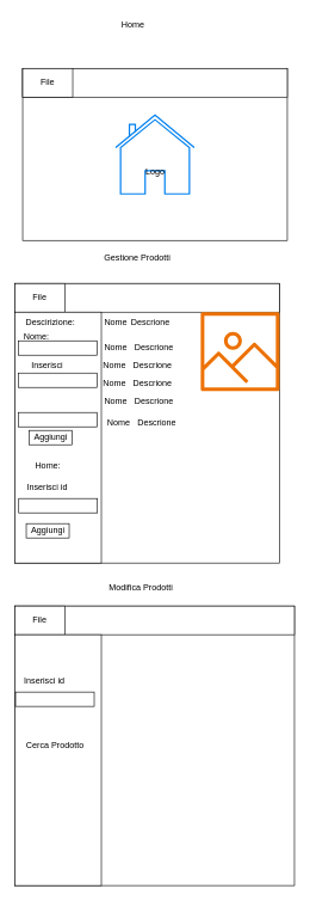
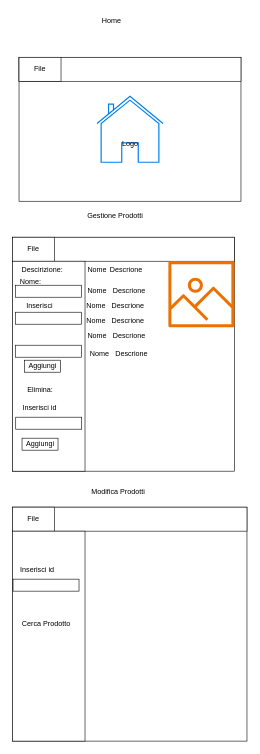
  <mxCell id="0" />
  <mxCell id="1" parent="0" />
  <mxCell id="2" value="" style="rounded=0;whiteSpace=wrap;html=1;" parent="1" vertex="1"><mxGeometry x="31" y="95" width="370" height="240" as="geometry" /></mxCell>
  <mxCell id="3" value="" style="rounded=0;whiteSpace=wrap;html=1;" parent="1" vertex="1"><mxGeometry x="31" y="95" width="370" height="40" as="geometry" /></mxCell>
  <mxCell id="4" value="" style="html=1;verticalLabelPosition=bottom;align=center;labelBackgroundColor=#ffffff;verticalAlign=top;strokeWidth=2;strokeColor=#0080F0;shadow=0;dashed=0;shape=mxgraph.ios7.icons.home;" parent="1" vertex="1"><mxGeometry x="161" y="160" width="110" height="110" as="geometry" /></mxCell>
  <mxCell id="5" value="Logo" style="text;html=1;align=center;verticalAlign=middle;resizable=0;points=[];autosize=1;strokeColor=none;fillColor=none;" parent="1" vertex="1"><mxGeometry x="191" y="225" width="50" height="30" as="geometry" /></mxCell>
  <mxCell id="6" value="File" style="rounded=0;whiteSpace=wrap;html=1;" parent="1" vertex="1"><mxGeometry x="31" y="95" width="70" height="40" as="geometry" /></mxCell>
  <mxCell id="7" value="Home" style="text;html=1;align=center;verticalAlign=middle;resizable=0;points=[];autosize=1;strokeColor=none;fillColor=none;" parent="1" vertex="1"><mxGeometry x="155" y="20" width="60" height="30" as="geometry" /></mxCell>
  <mxCell id="8" value="Gestione Prodotti" style="text;html=1;align=center;verticalAlign=middle;resizable=0;points=[];autosize=1;strokeColor=none;fillColor=none;" parent="1" vertex="1"><mxGeometry x="131" y="345" width="120" height="30" as="geometry" /></mxCell>
  <mxCell id="9" value="" style="rounded=0;whiteSpace=wrap;html=1;" parent="1" vertex="1"><mxGeometry x="20" y="395" width="370" height="390" as="geometry" /></mxCell>
  <mxCell id="10" value="" style="rounded=0;whiteSpace=wrap;html=1;" parent="1" vertex="1"><mxGeometry x="20" y="395" width="370" height="40" as="geometry" /></mxCell>
  <mxCell id="11" value="File" style="rounded=0;whiteSpace=wrap;html=1;" parent="1" vertex="1"><mxGeometry x="20" y="395" width="70" height="40" as="geometry" /></mxCell>
  <mxCell id="12" value="." style="rounded=0;whiteSpace=wrap;html=1;" parent="1" vertex="1"><mxGeometry x="20" y="435" width="121" height="350" as="geometry" /></mxCell>
  <mxCell id="13" value="&lt;div&gt;Descirizione:&lt;/div&gt;" style="text;html=1;align=center;verticalAlign=middle;whiteSpace=wrap;rounded=0;" parent="1" vertex="1"><mxGeometry x="40" y="435" width="60" height="30" as="geometry" /></mxCell>
  <mxCell id="14" value="Descrione&amp;nbsp;" style="text;html=1;align=center;verticalAlign=middle;resizable=0;points=[];autosize=1;strokeColor=none;fillColor=none;" parent="1" vertex="1"><mxGeometry x="171" y="435" width="80" height="30" as="geometry" /></mxCell>
  <mxCell id="15" value="Nome" style="text;html=1;align=center;verticalAlign=middle;resizable=0;points=[];autosize=1;strokeColor=none;fillColor=none;" parent="1" vertex="1"><mxGeometry x="131" y="435" width="60" height="30" as="geometry" /></mxCell>
  <mxCell id="16" value="" style="sketch=0;outlineConnect=0;fontColor=#232F3E;gradientColor=none;fillColor=#ED7100;strokeColor=none;dashed=0;verticalLabelPosition=bottom;verticalAlign=top;align=center;html=1;fontSize=12;fontStyle=0;aspect=fixed;pointerEvents=1;shape=mxgraph.aws4.container_registry_image;" parent="1" vertex="1"><mxGeometry x="280" y="435" width="110" height="110" as="geometry" /></mxCell>
  <mxCell id="17" value="Nome:" style="text;html=1;align=center;verticalAlign=middle;resizable=0;points=[];autosize=1;strokeColor=none;fillColor=none;" parent="1" vertex="1"><mxGeometry x="20" y="455" width="60" height="30" as="geometry" /></mxCell>
  <mxCell id="18" value="Inserisci" style="text;html=1;align=center;verticalAlign=middle;resizable=0;points=[];autosize=1;strokeColor=none;fillColor=none;" parent="1" vertex="1"><mxGeometry x="20" y="495" width="90" height="30" as="geometry" /></mxCell>
  <mxCell id="19" value="" style="rounded=0;whiteSpace=wrap;html=1;" parent="1" vertex="1"><mxGeometry x="25" y="475" width="110" height="20" as="geometry" /></mxCell>
  <mxCell id="20" value="" style="rounded=0;whiteSpace=wrap;html=1;" parent="1" vertex="1"><mxGeometry x="25" y="520" width="110" height="20" as="geometry" /></mxCell>
  <mxCell id="21" value="" style="rounded=0;whiteSpace=wrap;html=1;" parent="1" vertex="1"><mxGeometry x="25" y="575" width="110" height="20" as="geometry" /></mxCell>
  <mxCell id="22" value="" style="rounded=0;whiteSpace=wrap;html=1;" parent="1" vertex="1"><mxGeometry x="20" y="845" width="391" height="390" as="geometry" /></mxCell>
  <mxCell id="23" value="" style="rounded=0;whiteSpace=wrap;html=1;" parent="1" vertex="1"><mxGeometry x="20" y="845" width="391" height="40" as="geometry" /></mxCell>
  <mxCell id="24" value="File" style="rounded=0;whiteSpace=wrap;html=1;" parent="1" vertex="1"><mxGeometry x="20" y="845" width="70" height="40" as="geometry" /></mxCell>
  <mxCell id="25" value="Modifica Prodotti" style="text;html=1;align=center;verticalAlign=middle;resizable=0;points=[];autosize=1;strokeColor=none;fillColor=none;" parent="1" vertex="1"><mxGeometry x="141" y="805" width="110" height="30" as="geometry" /></mxCell>
  <mxCell id="26" value="" style="rounded=0;whiteSpace=wrap;html=1;" parent="1" vertex="1"><mxGeometry x="25.5" y="695" width="110" height="20" as="geometry" /></mxCell>
- <mxCell id="27" value="Home:" style="text;html=1;align=center;verticalAlign=middle;resizable=0;points=[];autosize=1;strokeColor=none;fillColor=none;" parent="1" vertex="1"><mxGeometry x="31" y="635" width="70" height="30" as="geometry" /></mxCell>
+ <mxCell id="27" value="Elimina:" style="text;html=1;align=center;verticalAlign=middle;resizable=0;points=[];autosize=1;strokeColor=none;fillColor=none;" parent="1" vertex="1"><mxGeometry x="31" y="635" width="70" height="30" as="geometry" /></mxCell>
  <mxCell id="28" value="Inserisci id" style="text;html=1;align=center;verticalAlign=middle;resizable=0;points=[];autosize=1;strokeColor=none;fillColor=none;" parent="1" vertex="1"><mxGeometry x="25" y="665" width="80" height="30" as="geometry" /></mxCell>
  <mxCell id="29" value="" style="rounded=0;whiteSpace=wrap;html=1;" parent="1" vertex="1"><mxGeometry x="40" y="600" width="60" height="20" as="geometry" /></mxCell>
  <mxCell id="30" value="Aggiungi" style="text;html=1;align=center;verticalAlign=middle;resizable=0;points=[];autosize=1;strokeColor=none;fillColor=none;" parent="1" vertex="1"><mxGeometry x="35" y="595" width="70" height="30" as="geometry" /></mxCell>
  <mxCell id="31" value="" style="rounded=0;whiteSpace=wrap;html=1;" parent="1" vertex="1"><mxGeometry x="36" y="730" width="60" height="20" as="geometry" /></mxCell>
  <mxCell id="32" value="Aggiungi" style="text;html=1;align=center;verticalAlign=middle;resizable=0;points=[];autosize=1;strokeColor=none;fillColor=none;" parent="1" vertex="1"><mxGeometry x="31" y="725" width="70" height="30" as="geometry" /></mxCell>
  <mxCell id="33" value="Descrione&amp;nbsp;" style="text;html=1;align=center;verticalAlign=middle;resizable=0;points=[];autosize=1;strokeColor=none;fillColor=none;" vertex="1" parent="1"><mxGeometry x="176" y="470" width="80" height="30" as="geometry" /></mxCell>
  <mxCell id="34" value="Nome" style="text;html=1;align=center;verticalAlign=middle;resizable=0;points=[];autosize=1;strokeColor=none;fillColor=none;" vertex="1" parent="1"><mxGeometry x="131" y="470" width="60" height="30" as="geometry" /></mxCell>
  <mxCell id="35" value="Descrione&amp;nbsp;" style="text;html=1;align=center;verticalAlign=middle;resizable=0;points=[];autosize=1;strokeColor=none;fillColor=none;" vertex="1" parent="1"><mxGeometry x="173.5" y="495" width="80" height="30" as="geometry" /></mxCell>
  <mxCell id="36" value="Nome" style="text;html=1;align=center;verticalAlign=middle;resizable=0;points=[];autosize=1;strokeColor=none;fillColor=none;" vertex="1" parent="1"><mxGeometry x="128.5" y="495" width="60" height="30" as="geometry" /></mxCell>
  <mxCell id="37" value="Descrione&amp;nbsp;" style="text;html=1;align=center;verticalAlign=middle;resizable=0;points=[];autosize=1;strokeColor=none;fillColor=none;" vertex="1" parent="1"><mxGeometry x="173.5" y="520" width="80" height="30" as="geometry" /></mxCell>
  <mxCell id="38" value="Nome" style="text;html=1;align=center;verticalAlign=middle;resizable=0;points=[];autosize=1;strokeColor=none;fillColor=none;" vertex="1" parent="1"><mxGeometry x="128.5" y="520" width="60" height="30" as="geometry" /></mxCell>
  <mxCell id="39" value="Descrione&amp;nbsp;" style="text;html=1;align=center;verticalAlign=middle;resizable=0;points=[];autosize=1;strokeColor=none;fillColor=none;" vertex="1" parent="1"><mxGeometry x="176" y="545" width="80" height="30" as="geometry" /></mxCell>
  <mxCell id="40" value="Nome" style="text;html=1;align=center;verticalAlign=middle;resizable=0;points=[];autosize=1;strokeColor=none;fillColor=none;" vertex="1" parent="1"><mxGeometry x="131" y="545" width="60" height="30" as="geometry" /></mxCell>
  <mxCell id="41" value="Descrione&amp;nbsp;" style="text;html=1;align=center;verticalAlign=middle;resizable=0;points=[];autosize=1;strokeColor=none;fillColor=none;" vertex="1" parent="1"><mxGeometry x="180" y="575" width="80" height="30" as="geometry" /></mxCell>
  <mxCell id="42" value="Nome" style="text;html=1;align=center;verticalAlign=middle;resizable=0;points=[];autosize=1;strokeColor=none;fillColor=none;" vertex="1" parent="1"><mxGeometry x="135" y="575" width="60" height="30" as="geometry" /></mxCell>
  <mxCell id="43" value="" style="rounded=0;whiteSpace=wrap;html=1;" vertex="1" parent="1"><mxGeometry x="20" y="885" width="121" height="350" as="geometry" /></mxCell>
  <mxCell id="44" value="Cerca Prodotto" style="text;html=1;align=center;verticalAlign=middle;resizable=0;points=[];autosize=1;strokeColor=none;fillColor=none;" vertex="1" parent="1"><mxGeometry x="25.5" y="1025" width="100" height="30" as="geometry" /></mxCell>
  <mxCell id="45" value="Inserisci id" style="text;html=1;align=center;verticalAlign=middle;resizable=0;points=[];autosize=1;strokeColor=none;fillColor=none;" vertex="1" parent="1"><mxGeometry x="20.5" y="935" width="80" height="30" as="geometry" /></mxCell>
  <mxCell id="46" value="" style="rounded=0;whiteSpace=wrap;html=1;" vertex="1" parent="1"><mxGeometry x="21" y="965" width="110" height="20" as="geometry" /></mxCell>
